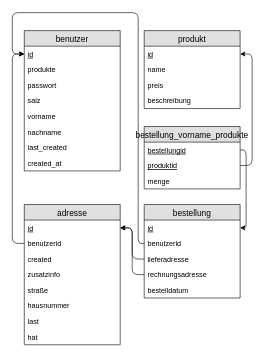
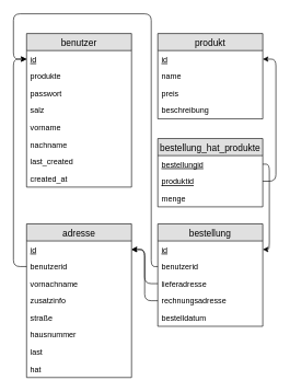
  <mxCell id="0" />
  <mxCell id="1" parent="0" />
  <mxCell id="2" value="benutzer" style="swimlane;fontStyle=0;childLayout=stackLayout;horizontal=1;startSize=26;fillColor=#e0e0e0;horizontalStack=0;resizeParent=1;resizeParentMax=0;resizeLast=0;collapsible=1;marginBottom=0;swimlaneFillColor=#ffffff;align=center;fontSize=14;" vertex="1" parent="1"><mxGeometry x="40" y="50" width="160" height="234" as="geometry" /></mxCell>
  <mxCell id="3" value="id" style="text;strokeColor=none;fillColor=none;spacingLeft=4;spacingRight=4;overflow=hidden;rotatable=0;points=[[0,0.5],[1,0.5]];portConstraint=eastwest;fontSize=12;fontStyle=4" vertex="1" parent="2"><mxGeometry y="26" width="160" height="26" as="geometry" /></mxCell>
  <mxCell id="4" value="produkte" style="text;strokeColor=none;fillColor=none;spacingLeft=4;spacingRight=4;overflow=hidden;rotatable=0;points=[[0,0.5],[1,0.5]];portConstraint=eastwest;fontSize=12;" vertex="1" parent="2"><mxGeometry y="52" width="160" height="26" as="geometry" /></mxCell>
  <mxCell id="5" value="passwort" style="text;strokeColor=none;fillColor=none;spacingLeft=4;spacingRight=4;overflow=hidden;rotatable=0;points=[[0,0.5],[1,0.5]];portConstraint=eastwest;fontSize=12;" vertex="1" parent="2"><mxGeometry y="78" width="160" height="26" as="geometry" /></mxCell>
  <mxCell id="6" value="salz" style="text;strokeColor=none;fillColor=none;spacingLeft=4;spacingRight=4;overflow=hidden;rotatable=0;points=[[0,0.5],[1,0.5]];portConstraint=eastwest;fontSize=12;" vertex="1" parent="2"><mxGeometry y="104" width="160" height="26" as="geometry" /></mxCell>
  <mxCell id="7" value="vorname" style="text;strokeColor=none;fillColor=none;spacingLeft=4;spacingRight=4;overflow=hidden;rotatable=0;points=[[0,0.5],[1,0.5]];portConstraint=eastwest;fontSize=12;" vertex="1" parent="2"><mxGeometry y="130" width="160" height="26" as="geometry" /></mxCell>
  <mxCell id="8" value="nachname" style="text;strokeColor=none;fillColor=none;spacingLeft=4;spacingRight=4;overflow=hidden;rotatable=0;points=[[0,0.5],[1,0.5]];portConstraint=eastwest;fontSize=12;" vertex="1" parent="2"><mxGeometry y="156" width="160" height="26" as="geometry" /></mxCell>
  <mxCell id="9" value="last_created" style="text;strokeColor=none;fillColor=none;spacingLeft=4;spacingRight=4;overflow=hidden;rotatable=0;points=[[0,0.5],[1,0.5]];portConstraint=eastwest;fontSize=12;" vertex="1" parent="2"><mxGeometry y="182" width="160" height="26" as="geometry" /></mxCell>
  <mxCell id="10" value="created_at" style="text;strokeColor=none;fillColor=none;spacingLeft=4;spacingRight=4;overflow=hidden;rotatable=0;points=[[0,0.5],[1,0.5]];portConstraint=eastwest;fontSize=12;" vertex="1" parent="2"><mxGeometry y="208" width="160" height="26" as="geometry" /></mxCell>
  <mxCell id="11" value="produkt" style="swimlane;fontStyle=0;childLayout=stackLayout;horizontal=1;startSize=26;fillColor=#e0e0e0;horizontalStack=0;resizeParent=1;resizeParentMax=0;resizeLast=0;collapsible=1;marginBottom=0;swimlaneFillColor=#ffffff;align=center;fontSize=14;" vertex="1" parent="1"><mxGeometry x="240" y="50" width="160" height="130" as="geometry" /></mxCell>
  <mxCell id="12" value="id" style="text;strokeColor=none;fillColor=none;spacingLeft=4;spacingRight=4;overflow=hidden;rotatable=0;points=[[0,0.5],[1,0.5]];portConstraint=eastwest;fontSize=12;fontStyle=4" vertex="1" parent="11"><mxGeometry y="26" width="160" height="26" as="geometry" /></mxCell>
  <mxCell id="13" value="name" style="text;strokeColor=none;fillColor=none;spacingLeft=4;spacingRight=4;overflow=hidden;rotatable=0;points=[[0,0.5],[1,0.5]];portConstraint=eastwest;fontSize=12;" vertex="1" parent="11"><mxGeometry y="52" width="160" height="26" as="geometry" /></mxCell>
  <mxCell id="14" value="preis" style="text;strokeColor=none;fillColor=none;spacingLeft=4;spacingRight=4;overflow=hidden;rotatable=0;points=[[0,0.5],[1,0.5]];portConstraint=eastwest;fontSize=12;" vertex="1" parent="11"><mxGeometry y="78" width="160" height="26" as="geometry" /></mxCell>
  <mxCell id="15" value="beschreibung" style="text;strokeColor=none;fillColor=none;spacingLeft=4;spacingRight=4;overflow=hidden;rotatable=0;points=[[0,0.5],[1,0.5]];portConstraint=eastwest;fontSize=12;" vertex="1" parent="11"><mxGeometry y="104" width="160" height="26" as="geometry" /></mxCell>
  <mxCell id="16" value="adresse" style="swimlane;fontStyle=0;childLayout=stackLayout;horizontal=1;startSize=26;fillColor=#e0e0e0;horizontalStack=0;resizeParent=1;resizeParentMax=0;resizeLast=0;collapsible=1;marginBottom=0;swimlaneFillColor=#ffffff;align=center;fontSize=14;" vertex="1" parent="1"><mxGeometry x="40" y="340" width="160" height="234" as="geometry" /></mxCell>
  <mxCell id="17" value="id" style="text;strokeColor=none;fillColor=none;spacingLeft=4;spacingRight=4;overflow=hidden;rotatable=0;points=[[0,0.5],[1,0.5]];portConstraint=eastwest;fontSize=12;fontStyle=4" vertex="1" parent="16"><mxGeometry y="26" width="160" height="26" as="geometry" /></mxCell>
  <mxCell id="18" value="benutzerid" style="text;strokeColor=none;fillColor=none;spacingLeft=4;spacingRight=4;overflow=hidden;rotatable=0;points=[[0,0.5],[1,0.5]];portConstraint=eastwest;fontSize=12;fontStyle=0" vertex="1" parent="16"><mxGeometry y="52" width="160" height="26" as="geometry" /></mxCell>
- <mxCell id="19" value="created" style="text;strokeColor=none;fillColor=none;spacingLeft=4;spacingRight=4;overflow=hidden;rotatable=0;points=[[0,0.5],[1,0.5]];portConstraint=eastwest;fontSize=12;" vertex="1" parent="16"><mxGeometry y="78" width="160" height="26" as="geometry" /></mxCell>
+ <mxCell id="19" value="vornachname" style="text;strokeColor=none;fillColor=none;spacingLeft=4;spacingRight=4;overflow=hidden;rotatable=0;points=[[0,0.5],[1,0.5]];portConstraint=eastwest;fontSize=12;" vertex="1" parent="16"><mxGeometry y="78" width="160" height="26" as="geometry" /></mxCell>
  <mxCell id="20" value="zusatzinfo" style="text;strokeColor=none;fillColor=none;spacingLeft=4;spacingRight=4;overflow=hidden;rotatable=0;points=[[0,0.5],[1,0.5]];portConstraint=eastwest;fontSize=12;" vertex="1" parent="16"><mxGeometry y="104" width="160" height="26" as="geometry" /></mxCell>
  <mxCell id="21" value="straße" style="text;strokeColor=none;fillColor=none;spacingLeft=4;spacingRight=4;overflow=hidden;rotatable=0;points=[[0,0.5],[1,0.5]];portConstraint=eastwest;fontSize=12;" vertex="1" parent="16"><mxGeometry y="130" width="160" height="26" as="geometry" /></mxCell>
  <mxCell id="22" value="hausnummer" style="text;strokeColor=none;fillColor=none;spacingLeft=4;spacingRight=4;overflow=hidden;rotatable=0;points=[[0,0.5],[1,0.5]];portConstraint=eastwest;fontSize=12;" vertex="1" parent="16"><mxGeometry y="156" width="160" height="26" as="geometry" /></mxCell>
  <mxCell id="23" value="last" style="text;strokeColor=none;fillColor=none;spacingLeft=4;spacingRight=4;overflow=hidden;rotatable=0;points=[[0,0.5],[1,0.5]];portConstraint=eastwest;fontSize=12;" vertex="1" parent="16"><mxGeometry y="182" width="160" height="26" as="geometry" /></mxCell>
  <mxCell id="24" value="hat" style="text;strokeColor=none;fillColor=none;spacingLeft=4;spacingRight=4;overflow=hidden;rotatable=0;points=[[0,0.5],[1,0.5]];portConstraint=eastwest;fontSize=12;" vertex="1" parent="16"><mxGeometry y="208" width="160" height="26" as="geometry" /></mxCell>
  <mxCell id="25" value="" style="endArrow=classic;html=1;exitX=0;exitY=0.5;exitDx=0;exitDy=0;entryX=0;entryY=0.5;entryDx=0;entryDy=0;" edge="1" parent="1" source="18" target="3"><mxGeometry width="50" height="50" relative="1" as="geometry"><mxPoint x="230" y="610" as="sourcePoint" /><mxPoint x="280" y="560" as="targetPoint" /><Array as="points"><mxPoint x="20" y="405" /><mxPoint x="20" y="89" /></Array></mxGeometry></mxCell>
  <mxCell id="26" value="bestellung" style="swimlane;fontStyle=0;childLayout=stackLayout;horizontal=1;startSize=26;fillColor=#e0e0e0;horizontalStack=0;resizeParent=1;resizeParentMax=0;resizeLast=0;collapsible=1;marginBottom=0;swimlaneFillColor=#ffffff;align=center;fontSize=14;" vertex="1" parent="1"><mxGeometry x="240" y="340" width="160" height="156" as="geometry" /></mxCell>
  <mxCell id="27" value="id" style="text;strokeColor=none;fillColor=none;spacingLeft=4;spacingRight=4;overflow=hidden;rotatable=0;points=[[0,0.5],[1,0.5]];portConstraint=eastwest;fontSize=12;fontStyle=4" vertex="1" parent="26"><mxGeometry y="26" width="160" height="26" as="geometry" /></mxCell>
  <mxCell id="28" value="benutzerid" style="text;strokeColor=none;fillColor=none;spacingLeft=4;spacingRight=4;overflow=hidden;rotatable=0;points=[[0,0.5],[1,0.5]];portConstraint=eastwest;fontSize=12;" vertex="1" parent="26"><mxGeometry y="52" width="160" height="26" as="geometry" /></mxCell>
  <mxCell id="29" value="lieferadresse" style="text;strokeColor=none;fillColor=none;spacingLeft=4;spacingRight=4;overflow=hidden;rotatable=0;points=[[0,0.5],[1,0.5]];portConstraint=eastwest;fontSize=12;" vertex="1" parent="26"><mxGeometry y="78" width="160" height="26" as="geometry" /></mxCell>
  <mxCell id="30" value="rechnungsadresse" style="text;strokeColor=none;fillColor=none;spacingLeft=4;spacingRight=4;overflow=hidden;rotatable=0;points=[[0,0.5],[1,0.5]];portConstraint=eastwest;fontSize=12;" vertex="1" parent="26"><mxGeometry y="104" width="160" height="26" as="geometry" /></mxCell>
  <mxCell id="31" value="bestelldatum" style="text;strokeColor=none;fillColor=none;spacingLeft=4;spacingRight=4;overflow=hidden;rotatable=0;points=[[0,0.5],[1,0.5]];portConstraint=eastwest;fontSize=12;" vertex="1" parent="26"><mxGeometry y="130" width="160" height="26" as="geometry" /></mxCell>
  <mxCell id="32" value="" style="endArrow=classic;html=1;exitX=0;exitY=0.5;exitDx=0;exitDy=0;entryX=0;entryY=0.5;entryDx=0;entryDy=0;" edge="1" parent="1" source="28" target="3"><mxGeometry width="50" height="50" relative="1" as="geometry"><mxPoint x="500" y="380" as="sourcePoint" /><mxPoint x="550" y="330" as="targetPoint" /><Array as="points"><mxPoint x="230" y="405" /><mxPoint x="230" y="20" /><mxPoint x="20" y="20" /><mxPoint x="20" y="89" /></Array></mxGeometry></mxCell>
  <mxCell id="33" value="" style="endArrow=classic;html=1;entryX=1;entryY=0.5;entryDx=0;entryDy=0;exitX=0;exitY=0.5;exitDx=0;exitDy=0;" edge="1" parent="1" source="29" target="17"><mxGeometry width="50" height="50" relative="1" as="geometry"><mxPoint x="10" y="650" as="sourcePoint" /><mxPoint x="60" y="600" as="targetPoint" /><Array as="points"><mxPoint x="220" y="431" /><mxPoint x="220" y="379" /></Array></mxGeometry></mxCell>
  <mxCell id="34" value="" style="endArrow=classic;html=1;entryX=1;entryY=0.5;entryDx=0;entryDy=0;exitX=0;exitY=0.5;exitDx=0;exitDy=0;" edge="1" parent="1" source="30" target="17"><mxGeometry width="50" height="50" relative="1" as="geometry"><mxPoint x="10" y="670" as="sourcePoint" /><mxPoint x="60" y="620" as="targetPoint" /><Array as="points"><mxPoint x="220" y="457" /><mxPoint x="220" y="379" /></Array></mxGeometry></mxCell>
- <mxCell id="35" value="bestellung_vorname_produkte" style="swimlane;fontStyle=0;childLayout=stackLayout;horizontal=1;startSize=26;fillColor=#e0e0e0;horizontalStack=0;resizeParent=1;resizeParentMax=0;resizeLast=0;collapsible=1;marginBottom=0;swimlaneFillColor=#ffffff;align=center;fontSize=14;" vertex="1" parent="1"><mxGeometry x="240" y="210" width="160" height="104" as="geometry" /></mxCell>
+ <mxCell id="35" value="bestellung_hat_produkte" style="swimlane;fontStyle=0;childLayout=stackLayout;horizontal=1;startSize=26;fillColor=#e0e0e0;horizontalStack=0;resizeParent=1;resizeParentMax=0;resizeLast=0;collapsible=1;marginBottom=0;swimlaneFillColor=#ffffff;align=center;fontSize=14;" vertex="1" parent="1"><mxGeometry x="240" y="210" width="160" height="104" as="geometry" /></mxCell>
  <mxCell id="36" value="bestellungid" style="text;strokeColor=none;fillColor=none;spacingLeft=4;spacingRight=4;overflow=hidden;rotatable=0;points=[[0,0.5],[1,0.5]];portConstraint=eastwest;fontSize=12;fontStyle=4" vertex="1" parent="35"><mxGeometry y="26" width="160" height="26" as="geometry" /></mxCell>
  <mxCell id="37" value="produktid" style="text;strokeColor=none;fillColor=none;spacingLeft=4;spacingRight=4;overflow=hidden;rotatable=0;points=[[0,0.5],[1,0.5]];portConstraint=eastwest;fontSize=12;fontStyle=4" vertex="1" parent="35"><mxGeometry y="52" width="160" height="26" as="geometry" /></mxCell>
  <mxCell id="38" value="menge" style="text;strokeColor=none;fillColor=none;spacingLeft=4;spacingRight=4;overflow=hidden;rotatable=0;points=[[0,0.5],[1,0.5]];portConstraint=eastwest;fontSize=12;" vertex="1" parent="35"><mxGeometry y="78" width="160" height="26" as="geometry" /></mxCell>
  <mxCell id="39" value="" style="endArrow=classic;html=1;exitX=1;exitY=0.5;exitDx=0;exitDy=0;entryX=1;entryY=0.5;entryDx=0;entryDy=0;" edge="1" parent="1" source="37" target="12"><mxGeometry width="50" height="50" relative="1" as="geometry"><mxPoint x="490" y="280" as="sourcePoint" /><mxPoint x="630" y="290" as="targetPoint" /><Array as="points"><mxPoint x="420" y="275" /><mxPoint x="420" y="89" /></Array></mxGeometry></mxCell>
  <mxCell id="40" value="" style="endArrow=classic;html=1;entryX=1;entryY=0.5;entryDx=0;entryDy=0;exitX=1;exitY=0.5;exitDx=0;exitDy=0;" edge="1" parent="1" source="36" target="27"><mxGeometry width="50" height="50" relative="1" as="geometry"><mxPoint x="10" y="670" as="sourcePoint" /><mxPoint x="60" y="620" as="targetPoint" /><Array as="points"><mxPoint x="410" y="249" /><mxPoint x="410" y="379" /></Array></mxGeometry></mxCell>
